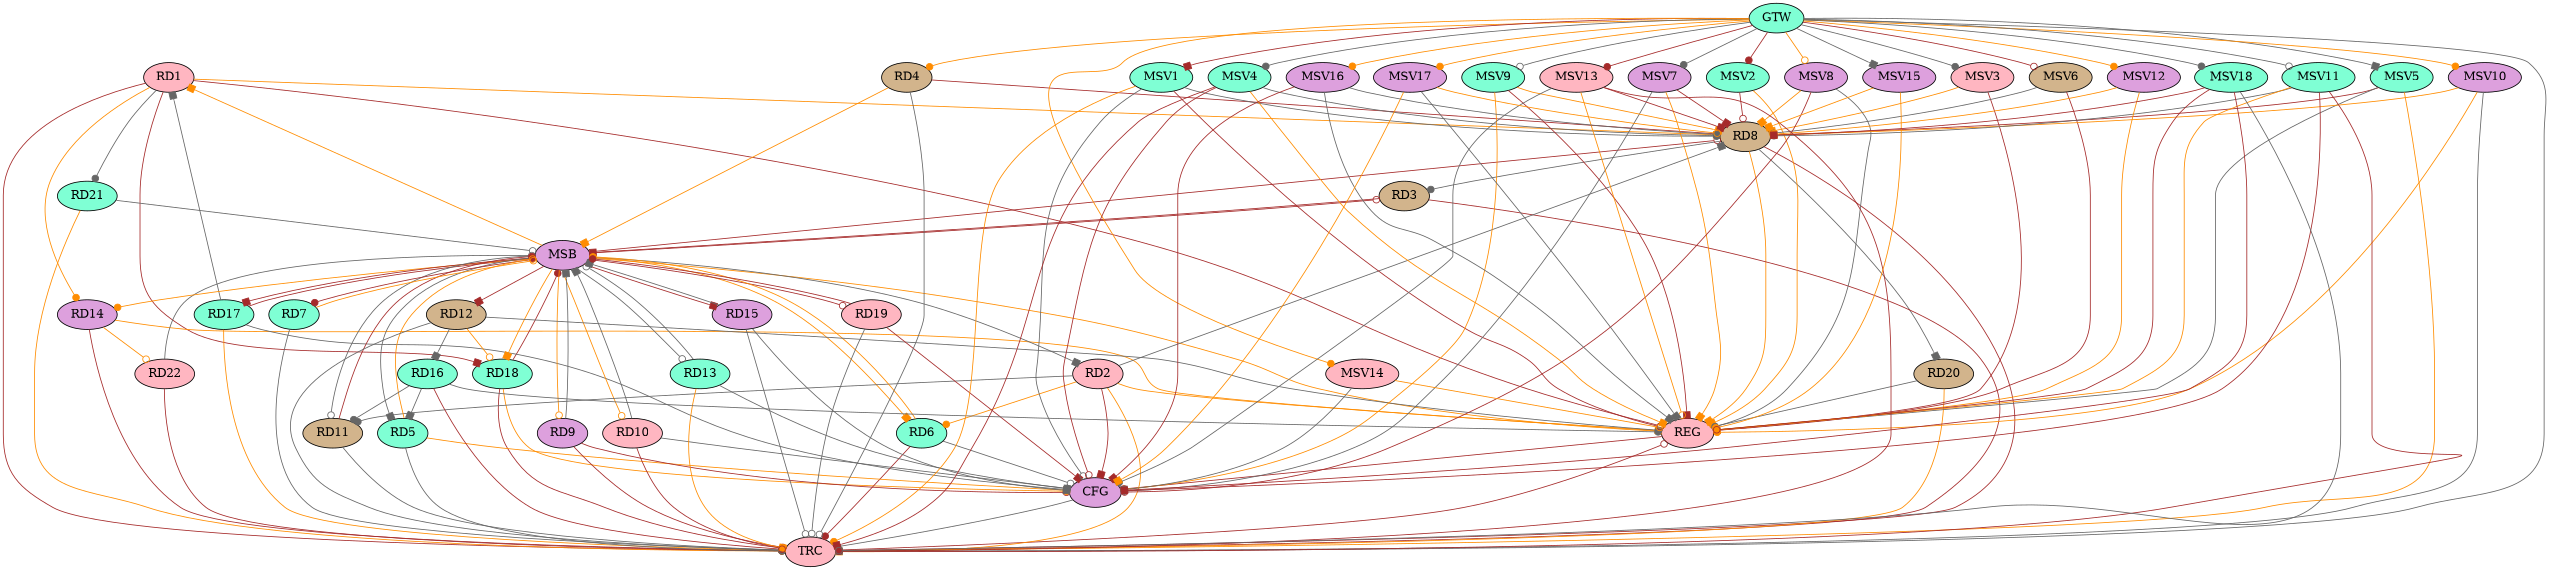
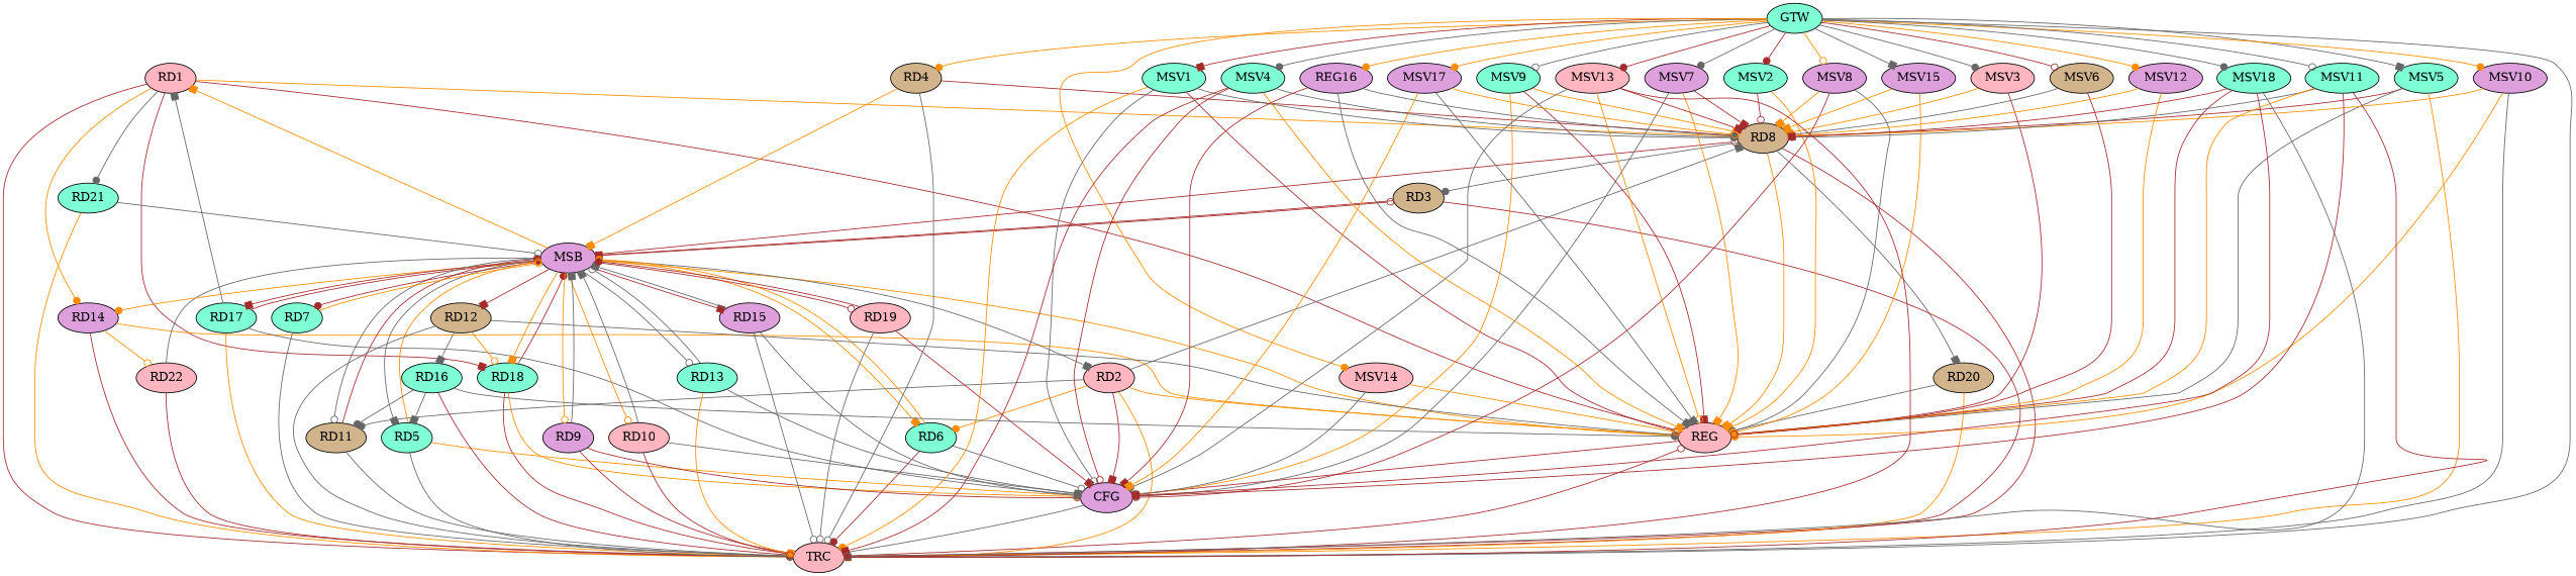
  strict digraph {
    node [fillcolor=aquamarine style=filled]
    edge [arrowhead=dot color=gray40]
    n1 [fillcolor=lightpink label=RD1]
    n2 [fillcolor=tan label=RD8]
    n3 [fillcolor=plum label=RD14]
    n4 [label=RD18]
    n5 [label=RD21]
    n6 [fillcolor=lightpink label=REG]
    n7 [fillcolor=lightpink label=TRC]
    n8 [fillcolor=tan label=RD3]
    n9 [fillcolor=tan label=RD20]
    n10 [fillcolor=lightpink label=RD22]
    n11 [label=RD17]
    n12 [fillcolor=plum label=CFG]
    n13 [fillcolor=plum label=MSB]
    n14 [fillcolor=lightpink label=RD2]
    n15 [label=RD6]
    n16 [fillcolor=tan label=RD11]
    n17 [label=RD5]
    n18 [label=RD7]
    n19 [fillcolor=plum label=RD9]
    n20 [fillcolor=lightpink label=RD10]
    n21 [fillcolor=tan label=RD12]
    n22 [label=RD13]
    n23 [fillcolor=plum label=RD15]
    n24 [fillcolor=lightpink label=RD19]
    n25 [fillcolor=tan label=RD4]
    n26 [label=RD16]
    n27 [label=GTW]
    n28 [label=MSV1]
    n29 [label=MSV2]
    n30 [fillcolor=lightpink label=MSV3]
    n31 [label=MSV4]
    n32 [label=MSV5]
    n33 [fillcolor=tan label=MSV6]
    n34 [fillcolor=plum label=MSV7]
    n35 [fillcolor=plum label=MSV8]
    n36 [label=MSV9]
    n37 [fillcolor=plum label=MSV10]
    n38 [label=MSV11]
    n39 [fillcolor=plum label=MSV12]
    n40 [fillcolor=lightpink label=MSV13]
    n41 [fillcolor=lightpink label=MSV14]
    n42 [fillcolor=plum label=MSV15]
-   n43 [fillcolor=plum label=MSV16]
+   n43 [fillcolor=plum label=REG16]
    n44 [fillcolor=plum label=MSV17]
    n45 [label=MSV18]
    n1 -> n2 [arrowhead=box color=darkorange]
    n1 -> n3 [color=darkorange]
    n1 -> n4 [arrowhead=box color=brown]
    n1 -> n5
    n1 -> n6 [arrowhead=odot color=brown]
    n1 -> n7 [color=brown]
    n2 -> n6 [arrowhead=box color=darkorange]
    n2 -> n7 [arrowhead=odot color=brown]
    n2 -> n8
    n2 -> n9 [arrowhead=box]
    n3 -> n6 [arrowhead=odot color=darkorange]
    n3 -> n7 [arrowhead=odot color=brown]
    n3 -> n10 [arrowhead=odot color=darkorange]
    n4 -> n7 [arrowhead=odot color=brown]
    n4 -> n12 [color=darkorange]
    n4 -> n13 [color=brown]
    n5 -> n7 [color=darkorange]
    n5 -> n13 [arrowhead=odot]
    n6 -> n12 [color=brown]
    n7 -> n6 [arrowhead=odot color=brown]
    n8 -> n7 [color=brown]
    n8 -> n13 [arrowhead=box color=brown]
    n9 -> n6 [arrowhead=odot]
    n9 -> n7 [color=darkorange]
    n10 -> n7 [color=brown]
    n10 -> n13 [arrowhead=odot]
    n11 -> n1 [arrowhead=box]
    n11 -> n7 [arrowhead=odot color=darkorange]
    n11 -> n12
    n11 -> n13 [color=brown]
    n12 -> n7
    n13 -> n1 [arrowhead=box color=darkorange]
    n13 -> n2 [arrowhead=odot color=brown]
    n13 -> n3 [color=darkorange]
    n13 -> n4 [arrowhead=box color=darkorange]
    n13 -> n6 [color=darkorange]
    n13 -> n8 [arrowhead=odot color=brown]
    n13 -> n11 [arrowhead=box color=brown]
    n13 -> n14 [arrowhead=box]
    n13 -> n15 [arrowhead=box color=darkorange]
    n13 -> n16 [arrowhead=odot]
    n13 -> n17 [arrowhead=box]
    n13 -> n18 [color=brown]
    n13 -> n19 [arrowhead=odot color=darkorange]
    n13 -> n20 [arrowhead=odot color=darkorange]
    n13 -> n21 [arrowhead=box color=brown]
    n13 -> n22 [arrowhead=odot]
    n13 -> n23 [arrowhead=box color=brown]
    n13 -> n24 [arrowhead=odot color=brown]
    n14 -> n2 [arrowhead=box]
    n14 -> n6 [arrowhead=box color=darkorange]
    n14 -> n7 [arrowhead=box color=darkorange]
    n14 -> n12 [arrowhead=box color=brown]
    n14 -> n15 [color=darkorange]
    n14 -> n16
    n15 -> n7 [color=brown]
    n15 -> n12 [arrowhead=odot]
    n15 -> n13 [color=darkorange]
    n16 -> n7
    n16 -> n13 [color=brown]
    n17 -> n7 [arrowhead=odot]
    n17 -> n12 [arrowhead=box color=darkorange]
    n17 -> n13 [arrowhead=odot color=darkorange]
    n18 -> n7
    n18 -> n13 [arrowhead=odot color=darkorange]
    n19 -> n7 [color=brown]
    n19 -> n12 [arrowhead=odot color=brown]
    n19 -> n13 [arrowhead=box]
    n20 -> n7 [arrowhead=odot color=brown]
    n20 -> n12 [arrowhead=odot]
    n20 -> n13 [arrowhead=box]
    n21 -> n4 [arrowhead=odot color=darkorange]
    n21 -> n6 [arrowhead=odot]
    n21 -> n7 [arrowhead=odot]
    n21 -> n26 [arrowhead=box]
    n22 -> n7 [arrowhead=box color=darkorange]
    n22 -> n12 [arrowhead=box]
    n22 -> n13 [arrowhead=odot]
    n23 -> n7 [arrowhead=odot]
    n23 -> n12 [arrowhead=box]
    n23 -> n13 [arrowhead=box]
    n24 -> n7 [arrowhead=odot]
    n24 -> n12 [arrowhead=box color=brown]
    n24 -> n13 [color=brown]
    n25 -> n2 [color=brown]
    n25 -> n7 [arrowhead=odot]
    n25 -> n13 [arrowhead=box color=darkorange]
    n26 -> n6
    n26 -> n7 [arrowhead=odot color=brown]
    n26 -> n16
    n26 -> n17 [arrowhead=box]
    n27 -> n7 [arrowhead=box]
    n27 -> n25 [color=darkorange]
    n27 -> n28 [arrowhead=box color=brown]
    n27 -> n29 [color=brown]
    n27 -> n30
    n27 -> n31
    n27 -> n32 [arrowhead=box]
    n27 -> n33 [arrowhead=odot color=brown]
    n27 -> n34
    n27 -> n35 [arrowhead=odot color=darkorange]
    n27 -> n36 [arrowhead=odot]
    n27 -> n37 [color=darkorange]
    n27 -> n38 [arrowhead=odot]
    n27 -> n39 [color=darkorange]
    n27 -> n40 [color=brown]
    n27 -> n41 [color=darkorange]
    n27 -> n42 [arrowhead=box]
    n27 -> n43 [color=darkorange]
    n27 -> n44 [color=darkorange]
    n27 -> n45
    n28 -> n2
    n28 -> n6 [arrowhead=odot color=brown]
    n28 -> n7 [color=darkorange]
    n28 -> n12 [arrowhead=odot]
    n29 -> n2 [arrowhead=odot color=brown]
    n29 -> n6 [arrowhead=box color=darkorange]
-   n30 -> n2 [arrowhead=box color=darkorange]
+   n30 -> n2 [color=darkorange]
    n30 -> n6 [arrowhead=odot color=brown]
    n31 -> n2 [arrowhead=odot]
    n31 -> n6 [arrowhead=box color=darkorange]
    n31 -> n7 [arrowhead=box color=brown]
    n31 -> n12 [arrowhead=odot color=brown]
    n32 -> n2 [arrowhead=box color=brown]
    n32 -> n6
    n32 -> n7 [arrowhead=odot color=darkorange]
    n33 -> n2 [arrowhead=odot]
    n33 -> n6 [arrowhead=box color=brown]
    n34 -> n2 [arrowhead=box color=brown]
    n34 -> n6 [arrowhead=box color=darkorange]
    n34 -> n12
    n35 -> n2 [arrowhead=box color=darkorange]
    n35 -> n6
    n35 -> n12 [arrowhead=odot color=brown]
    n36 -> n2 [arrowhead=box color=darkorange]
    n36 -> n6 [arrowhead=box color=brown]
    n36 -> n12 [arrowhead=odot color=darkorange]
    n37 -> n2 [arrowhead=box color=darkorange]
    n37 -> n6 [color=darkorange]
    n37 -> n7
    n38 -> n2 [arrowhead=odot]
    n38 -> n6 [color=darkorange]
    n38 -> n7 [arrowhead=odot color=brown]
    n38 -> n12 [arrowhead=odot color=brown]
    n39 -> n2 [arrowhead=box color=darkorange]
    n39 -> n6 [color=darkorange]
    n40 -> n2 [arrowhead=box color=brown]
    n40 -> n6 [arrowhead=odot color=darkorange]
    n40 -> n7 [color=brown]
    n40 -> n12
    n41 -> n6 [arrowhead=odot color=darkorange]
    n41 -> n12 [arrowhead=box]
    n42 -> n2 [arrowhead=box color=darkorange]
    n42 -> n6 [color=darkorange]
    n43 -> n2
    n43 -> n6 [arrowhead=box]
    n43 -> n12 [arrowhead=box color=brown]
    n44 -> n2 [arrowhead=odot color=darkorange]
    n44 -> n6 [arrowhead=box]
    n44 -> n12 [arrowhead=box color=darkorange]
    n45 -> n2 [arrowhead=box color=brown]
    n45 -> n6 [arrowhead=odot color=brown]
    n45 -> n7 [arrowhead=odot]
    n45 -> n12 [arrowhead=box color=brown]
  }
